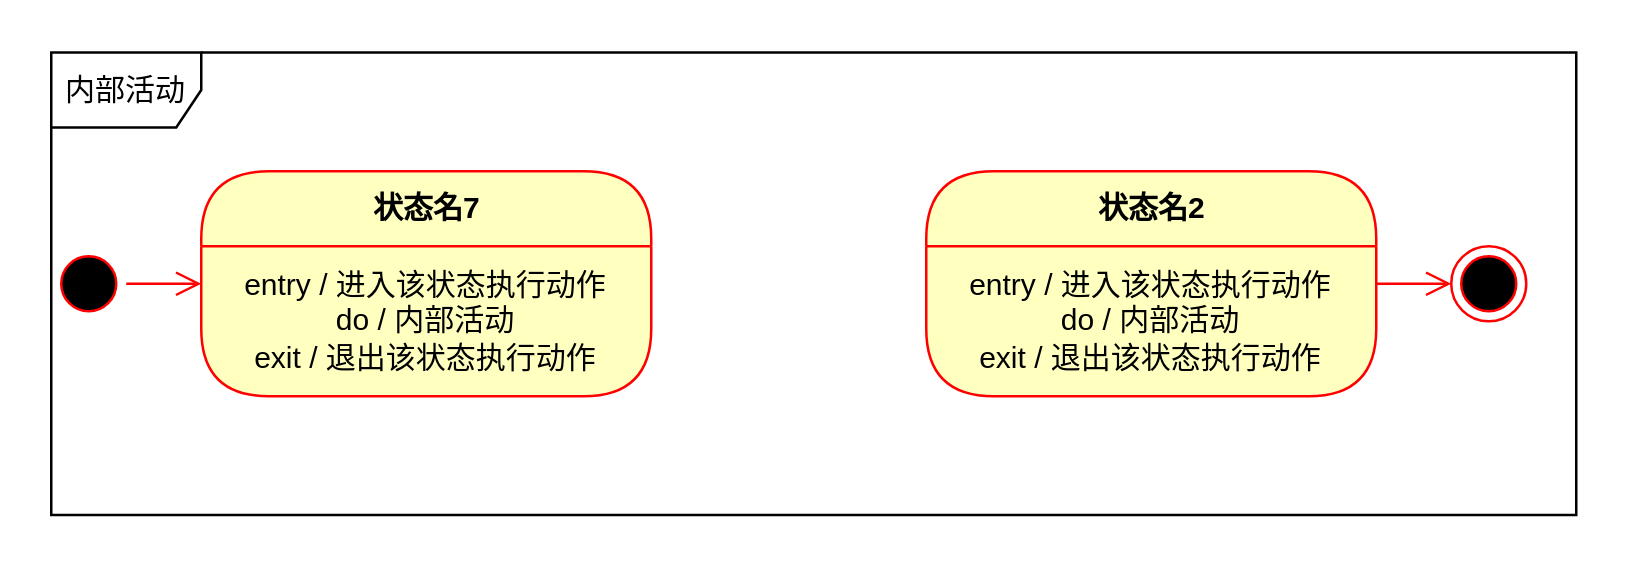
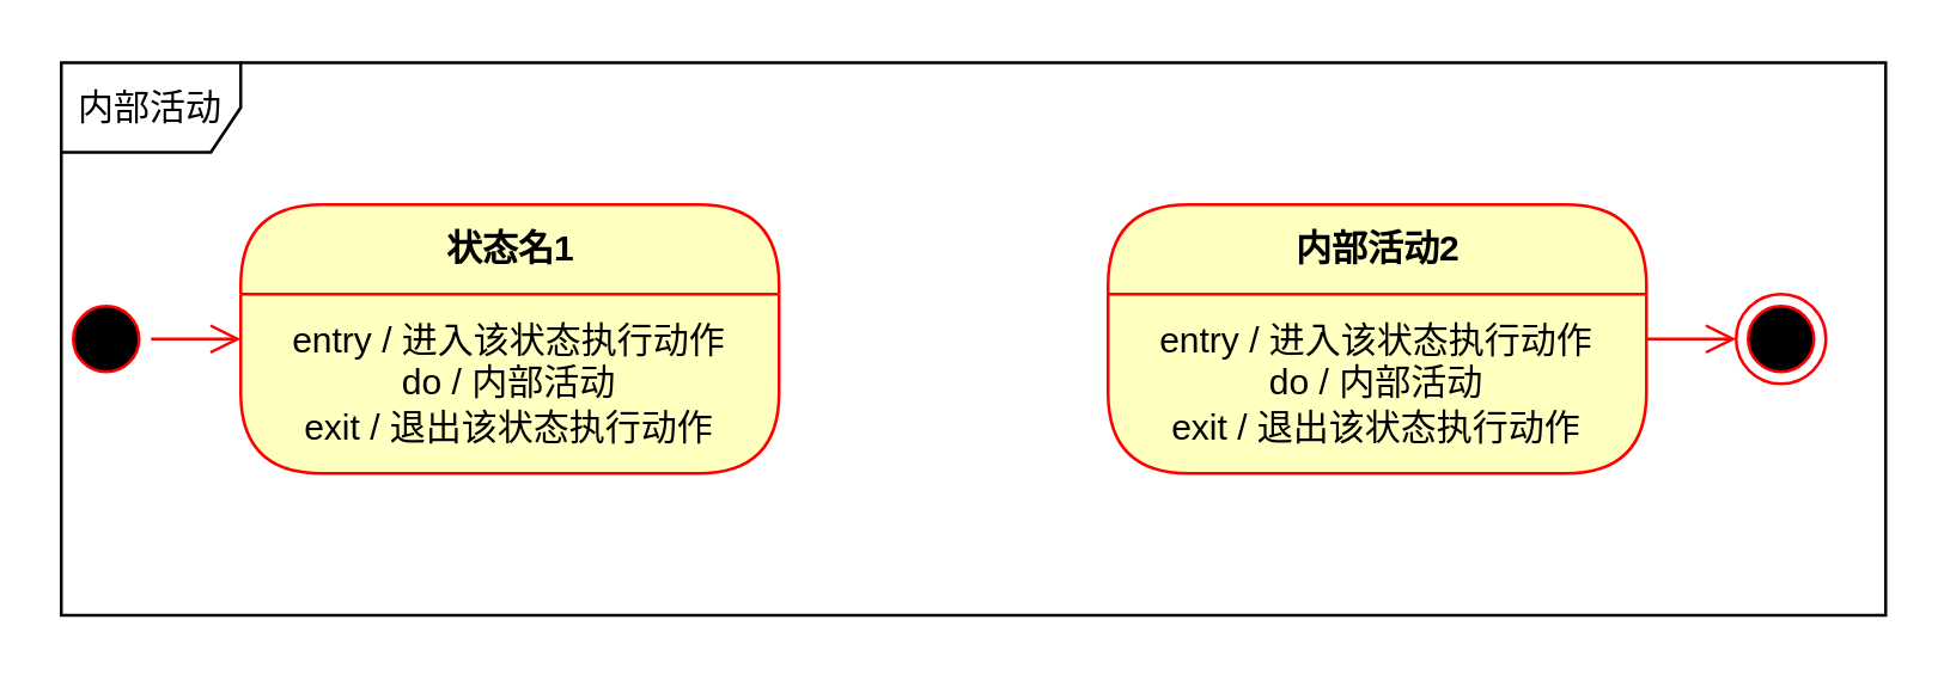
  <mxCell id="0" />
  <mxCell id="1" parent="0" />
  <mxCell id="2" value="内部活动" style="shape=umlFrame;whiteSpace=wrap;html=1;" vertex="1" parent="1"><mxGeometry x="20" y="20.5" width="610" height="185" as="geometry" /></mxCell>
  <mxCell id="3" value="" style="ellipse;html=1;shape=startState;fillColor=#000000;strokeColor=#ff0000;" vertex="1" parent="1"><mxGeometry x="20" y="98" width="30" height="30" as="geometry" /></mxCell>
  <mxCell id="4" value="" style="edgeStyle=orthogonalEdgeStyle;html=1;verticalAlign=bottom;endArrow=open;endSize=8;strokeColor=#ff0000;" edge="1" source="3" parent="1" target="9"><mxGeometry relative="1" as="geometry"><mxPoint x="35" y="158" as="targetPoint" /></mxGeometry></mxCell>
  <mxCell id="5" value="" style="ellipse;html=1;shape=endState;fillColor=#000000;strokeColor=#ff0000;" vertex="1" parent="1"><mxGeometry x="580" y="98" width="30" height="30" as="geometry" /></mxCell>
  <mxCell id="6" value="" style="edgeStyle=orthogonalEdgeStyle;html=1;verticalAlign=bottom;endArrow=open;endSize=8;strokeColor=#ff0000;" edge="1" parent="1" source="7" target="5"><mxGeometry relative="1" as="geometry"><mxPoint x="100" y="123" as="targetPoint" /><mxPoint x="60" y="93" as="sourcePoint" /></mxGeometry></mxCell>
- <mxCell id="7" value="状态名2" style="swimlane;html=1;fontStyle=1;align=center;verticalAlign=middle;childLayout=stackLayout;horizontal=1;startSize=30;horizontalStack=0;resizeParent=0;resizeLast=1;container=0;fontColor=#000000;collapsible=0;rounded=1;arcSize=30;strokeColor=#ff0000;fillColor=#ffffc0;swimlaneFillColor=#ffffc0;dropTarget=0;" vertex="1" parent="1"><mxGeometry x="370" y="68" width="180" height="90" as="geometry" /></mxCell>
+ <mxCell id="7" value="内部活动2" style="swimlane;html=1;fontStyle=1;align=center;verticalAlign=middle;childLayout=stackLayout;horizontal=1;startSize=30;horizontalStack=0;resizeParent=0;resizeLast=1;container=0;fontColor=#000000;collapsible=0;rounded=1;arcSize=30;strokeColor=#ff0000;fillColor=#ffffc0;swimlaneFillColor=#ffffc0;dropTarget=0;" vertex="1" parent="1"><mxGeometry x="370" y="68" width="180" height="90" as="geometry" /></mxCell>
  <mxCell id="8" value="entry / 进入该状态执行动作&lt;br&gt;do / 内部活动&lt;br&gt;exit / 退出该状态执行动作" style="text;html=1;strokeColor=none;fillColor=none;align=center;verticalAlign=middle;spacingLeft=4;spacingRight=4;whiteSpace=wrap;overflow=hidden;rotatable=0;fontColor=#000000;" vertex="1" parent="7"><mxGeometry y="30" width="180" height="60" as="geometry" /></mxCell>
- <mxCell id="9" value="状态名7" style="swimlane;html=1;fontStyle=1;align=center;verticalAlign=middle;childLayout=stackLayout;horizontal=1;startSize=30;horizontalStack=0;resizeParent=0;resizeLast=1;container=0;fontColor=#000000;collapsible=0;rounded=1;arcSize=30;strokeColor=#ff0000;fillColor=#ffffc0;swimlaneFillColor=#ffffc0;dropTarget=0;" vertex="1" parent="1"><mxGeometry x="80" y="68" width="180" height="90" as="geometry" /></mxCell>
+ <mxCell id="9" value="状态名1" style="swimlane;html=1;fontStyle=1;align=center;verticalAlign=middle;childLayout=stackLayout;horizontal=1;startSize=30;horizontalStack=0;resizeParent=0;resizeLast=1;container=0;fontColor=#000000;collapsible=0;rounded=1;arcSize=30;strokeColor=#ff0000;fillColor=#ffffc0;swimlaneFillColor=#ffffc0;dropTarget=0;" vertex="1" parent="1"><mxGeometry x="80" y="68" width="180" height="90" as="geometry" /></mxCell>
  <mxCell id="10" value="entry / 进入该状态执行动作&lt;br&gt;do / 内部活动&lt;br&gt;exit / 退出该状态执行动作" style="text;html=1;strokeColor=none;fillColor=none;align=center;verticalAlign=middle;spacingLeft=4;spacingRight=4;whiteSpace=wrap;overflow=hidden;rotatable=0;fontColor=#000000;" vertex="1" parent="9"><mxGeometry y="30" width="180" height="60" as="geometry" /></mxCell>
